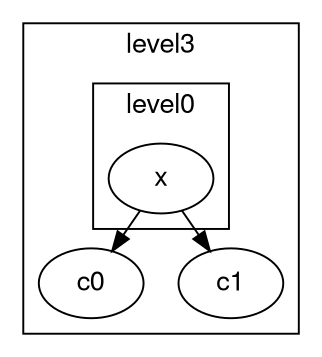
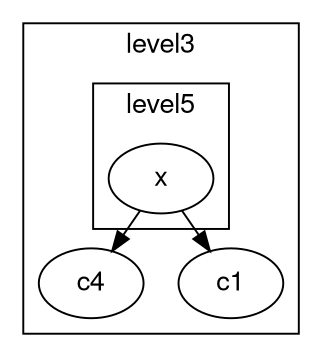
  digraph {
    fontname="Helvetica,Arial,sans-serif"
    nodesep=0.25
    ranksep=0.25
    node [fontname="Helvetica,Arial,sans-serif"]
    edge [fontname="Helvetica,Arial,sans-serif"]
    n1 [label=x]
-   n2 [label=c0]
+   n2 [label=c4]
    n3 [label=c1]
    subgraph cluster_1 {
      label=level3
      n2
      n3
      subgraph cluster_2 {
-       label=level0
+       label=level5
        n1
      }
    }
    n1 -> n2
    n1 -> n3
  }
